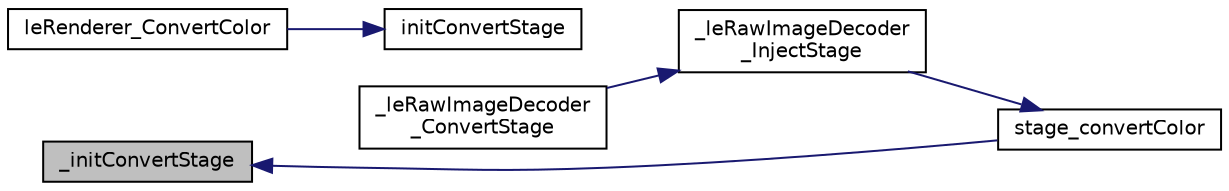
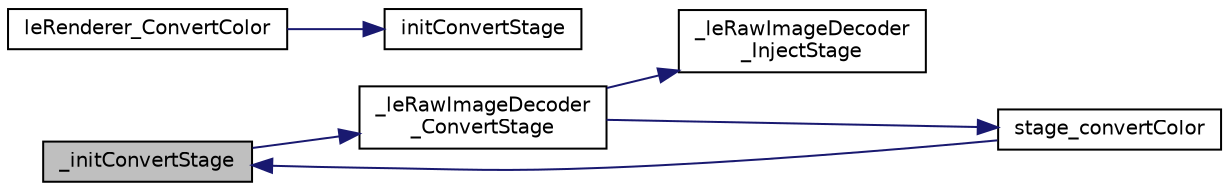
  digraph {
    rankdir=LR
    node [color=black fillcolor=white fontname=Helvetica fontsize=10 shape=record style=filled]
    edge [color=midnightblue fontname=Helvetica fontsize=10 labelfontname=Helvetica labelfontsize=10 style=solid]
    n1 [fillcolor=grey75 fontcolor=black height=0.2 label=_initConvertStage width=0.4]
    n2 [height=0.2 label="_leRawImageDecoder\l_ConvertStage" width=0.4]
    n3 [height=0.2 label="_leRawImageDecoder\l_InjectStage" width=0.4]
    n4 [height=0.2 label=stage_convertColor width=0.4]
    n5 [height=0.2 label=leRenderer_ConvertColor width=0.4]
    n6 [height=0.2 label=initConvertStage width=0.4]
+   n1 -> n2
    n2 -> n3
-   n3 -> n4
+   n2 -> n4
    n4 -> n1
    n5 -> n6
  }
